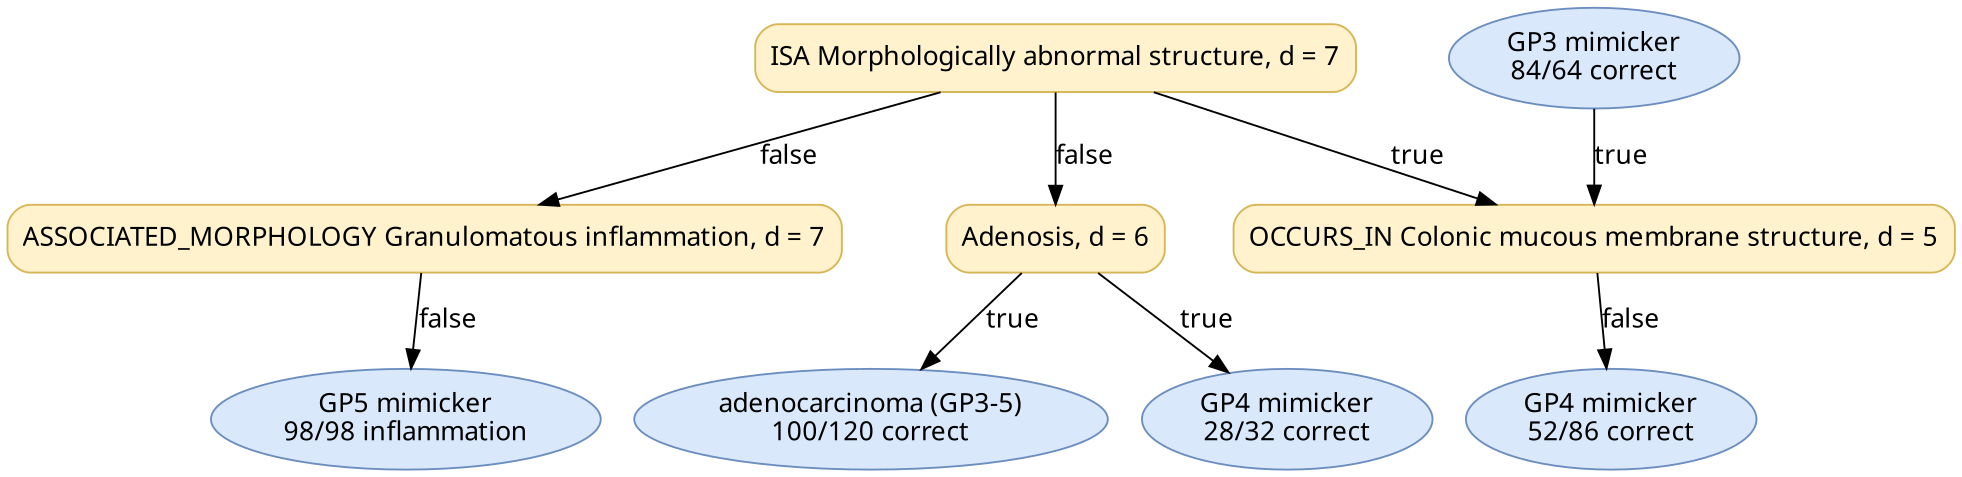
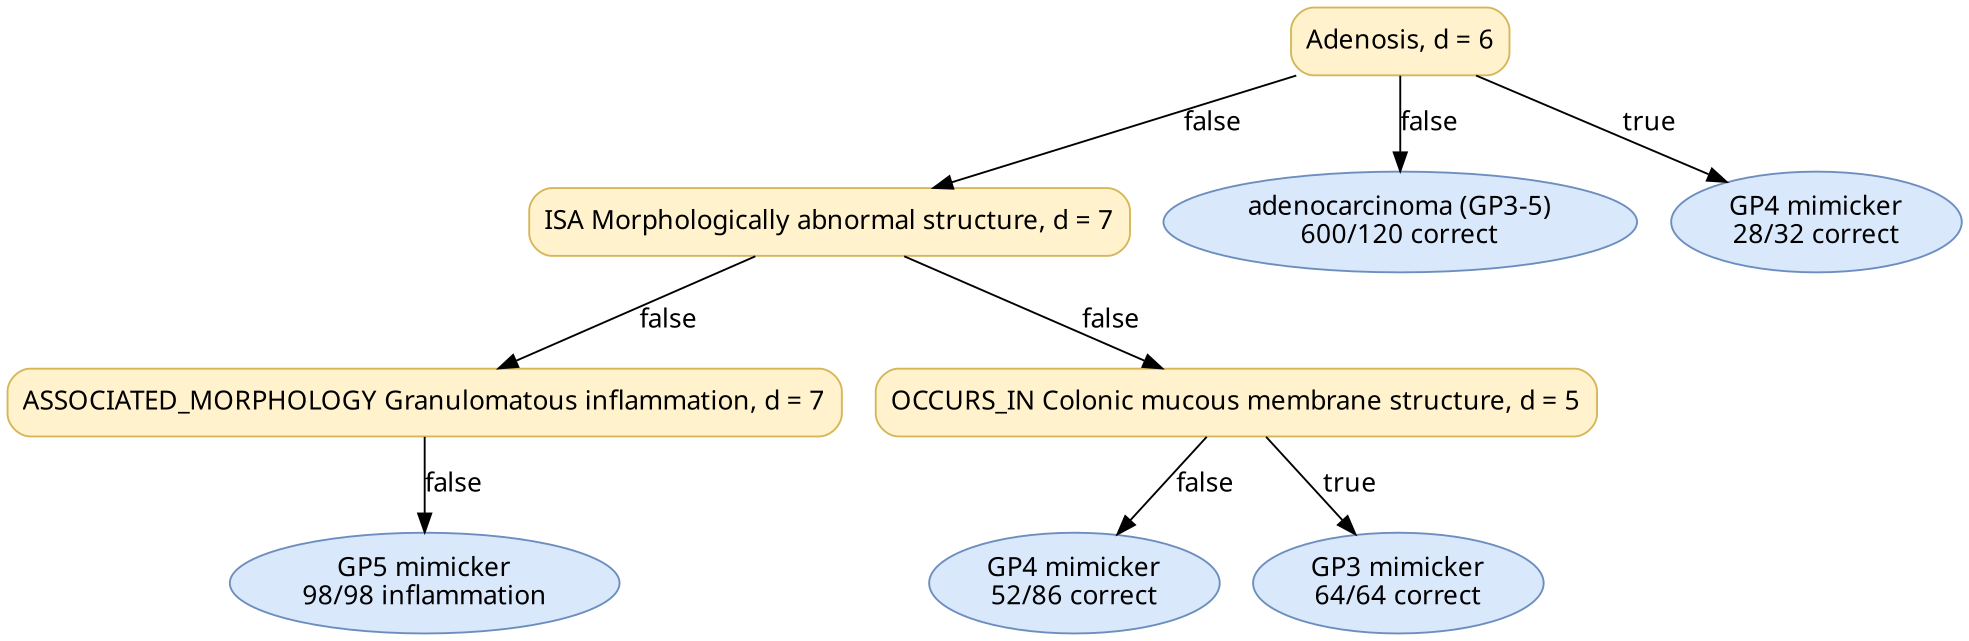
  digraph {
    fontname="Noto Sans"
    node [color="#6C8EBF" fillcolor="#DAE8FC" fontname="Noto Sans" shape=ellipse style="rounded,filled"]
    edge [fontname="Noto Sans"]
    n1 [color="#D6B656" fillcolor="#FFF2CC" label="ASSOCIATED_MORPHOLOGY Granulomatous inflammation, d = 7" shape=box]
    n2 [label=<GP5 mimicker<br/>98/98 inflammation>]
    n3 [color="#D6B656" fillcolor="#FFF2CC" label="ISA Morphologically abnormal structure, d = 7" shape=box]
    n4 [color="#D6B656" fillcolor="#FFF2CC" label="Adenosis, d = 6" shape=box]
    n5 [color="#D6B656" fillcolor="#FFF2CC" label="OCCURS_IN Colonic mucous membrane structure, d = 5" shape=box]
-   n6 [label=<adenocarcinoma (GP3-5)<br/>100/120 correct>]
+   n6 [label=<adenocarcinoma (GP3-5)<br/>600/120 correct>]
    n7 [label=<GP4 mimicker<br/>28/32 correct>]
    n8 [label=<GP4 mimicker<br/>52/86 correct>]
-   n9 [label=<GP3 mimicker<br/>84/64 correct>]
+   n9 [label=<GP3 mimicker<br/>64/64 correct>]
    n1 -> n2 [label=false]
    n3 -> n1 [label=false]
-   n3 -> n4 [label=false]
-   n3 -> n5 [label=true]
-   n4 -> n6 [label=true]
+   n4 -> n3 [label=false]
+   n3 -> n5 [label=false]
+   n4 -> n6 [label=false]
    n4 -> n7 [label=true]
    n5 -> n8 [label=false]
-   n9 -> n5 [label=true]
+   n5 -> n9 [label=true]
  }
